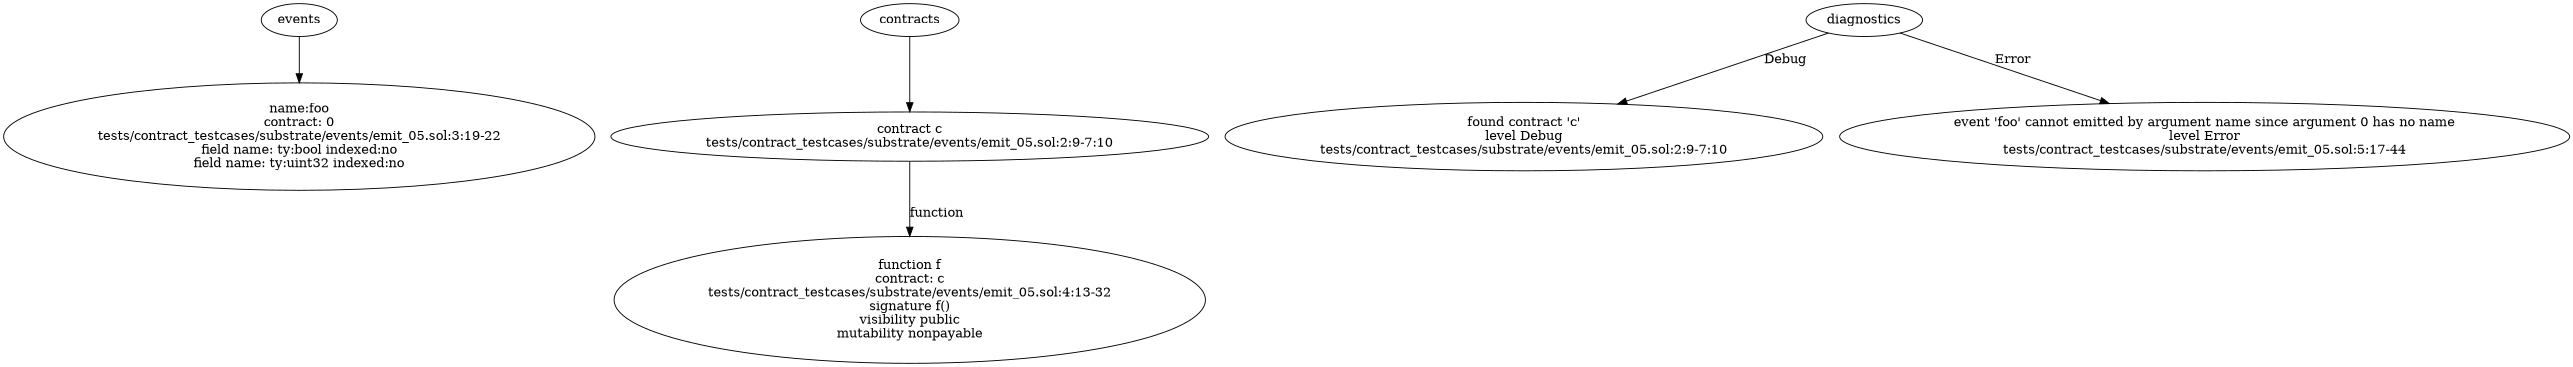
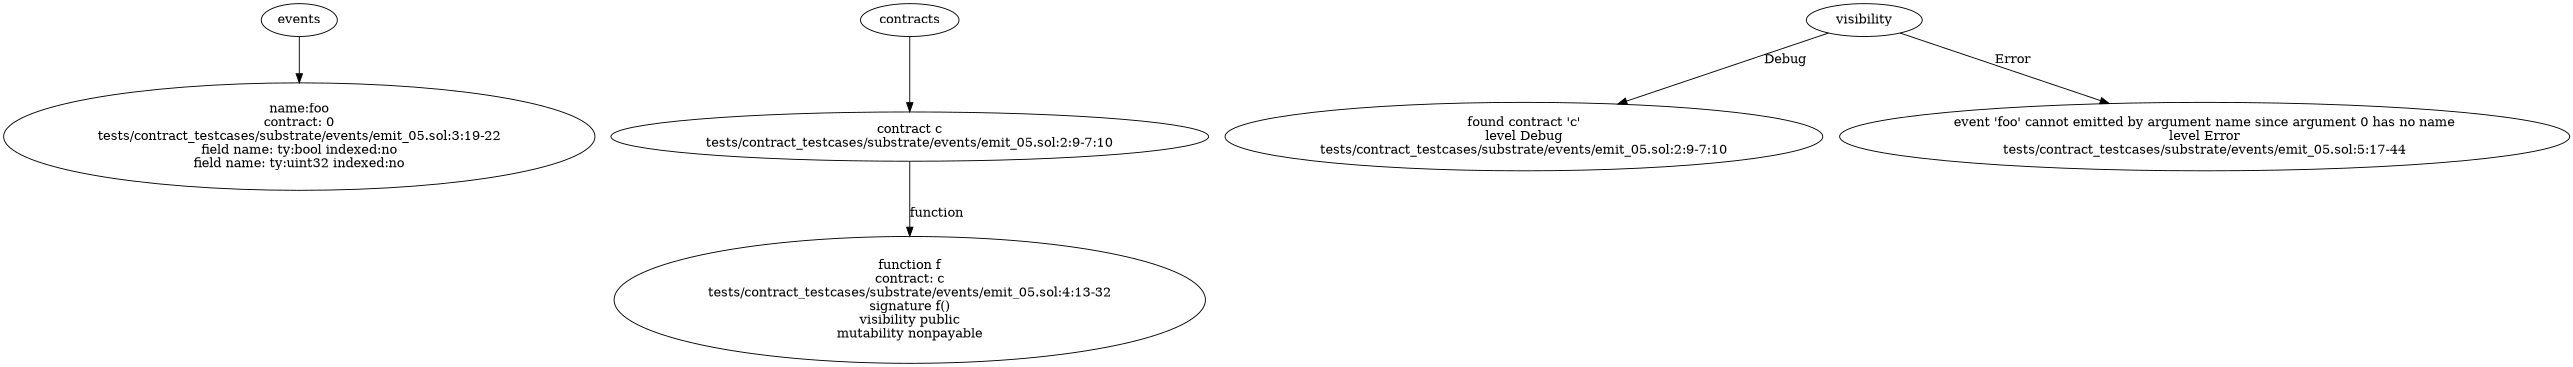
  strict digraph {
    n1 [label="name:foo\ncontract: 0\ntests/contract_testcases/substrate/events/emit_05.sol:3:19-22\nfield name: ty:bool indexed:no\nfield name: ty:uint32 indexed:no"]
    n2 [label="contract c\ntests/contract_testcases/substrate/events/emit_05.sol:2:9-7:10"]
    n3 [label="function f\ncontract: c\ntests/contract_testcases/substrate/events/emit_05.sol:4:13-32\nsignature f()\nvisibility public\nmutability nonpayable"]
    n4 [label="found contract 'c'\nlevel Debug\ntests/contract_testcases/substrate/events/emit_05.sol:2:9-7:10"]
    n5 [label="event 'foo' cannot emitted by argument name since argument 0 has no name\nlevel Error\ntests/contract_testcases/substrate/events/emit_05.sol:5:17-44"]
    events
    contracts
-   diagnostics
+   diagnostics [label=visibility]
    n2 -> n3 [label=function]
    events -> n1
    contracts -> n2
    diagnostics -> n4 [label=Debug]
    diagnostics -> n5 [label=Error]
  }
